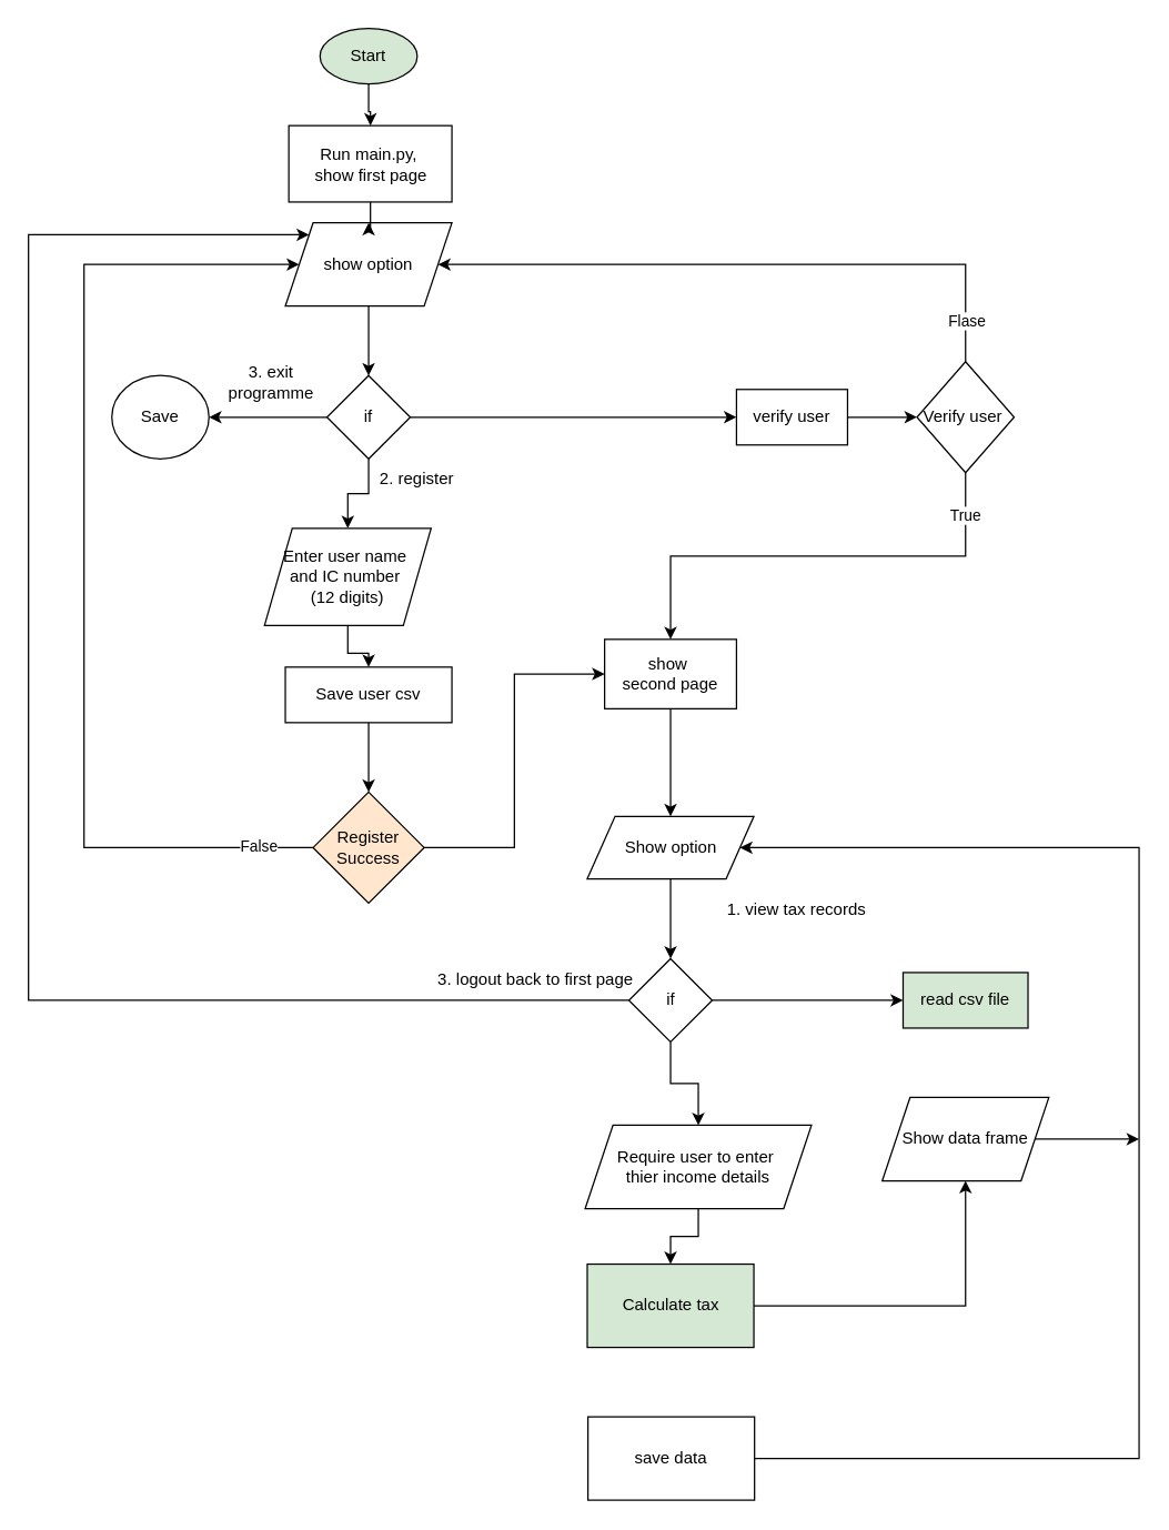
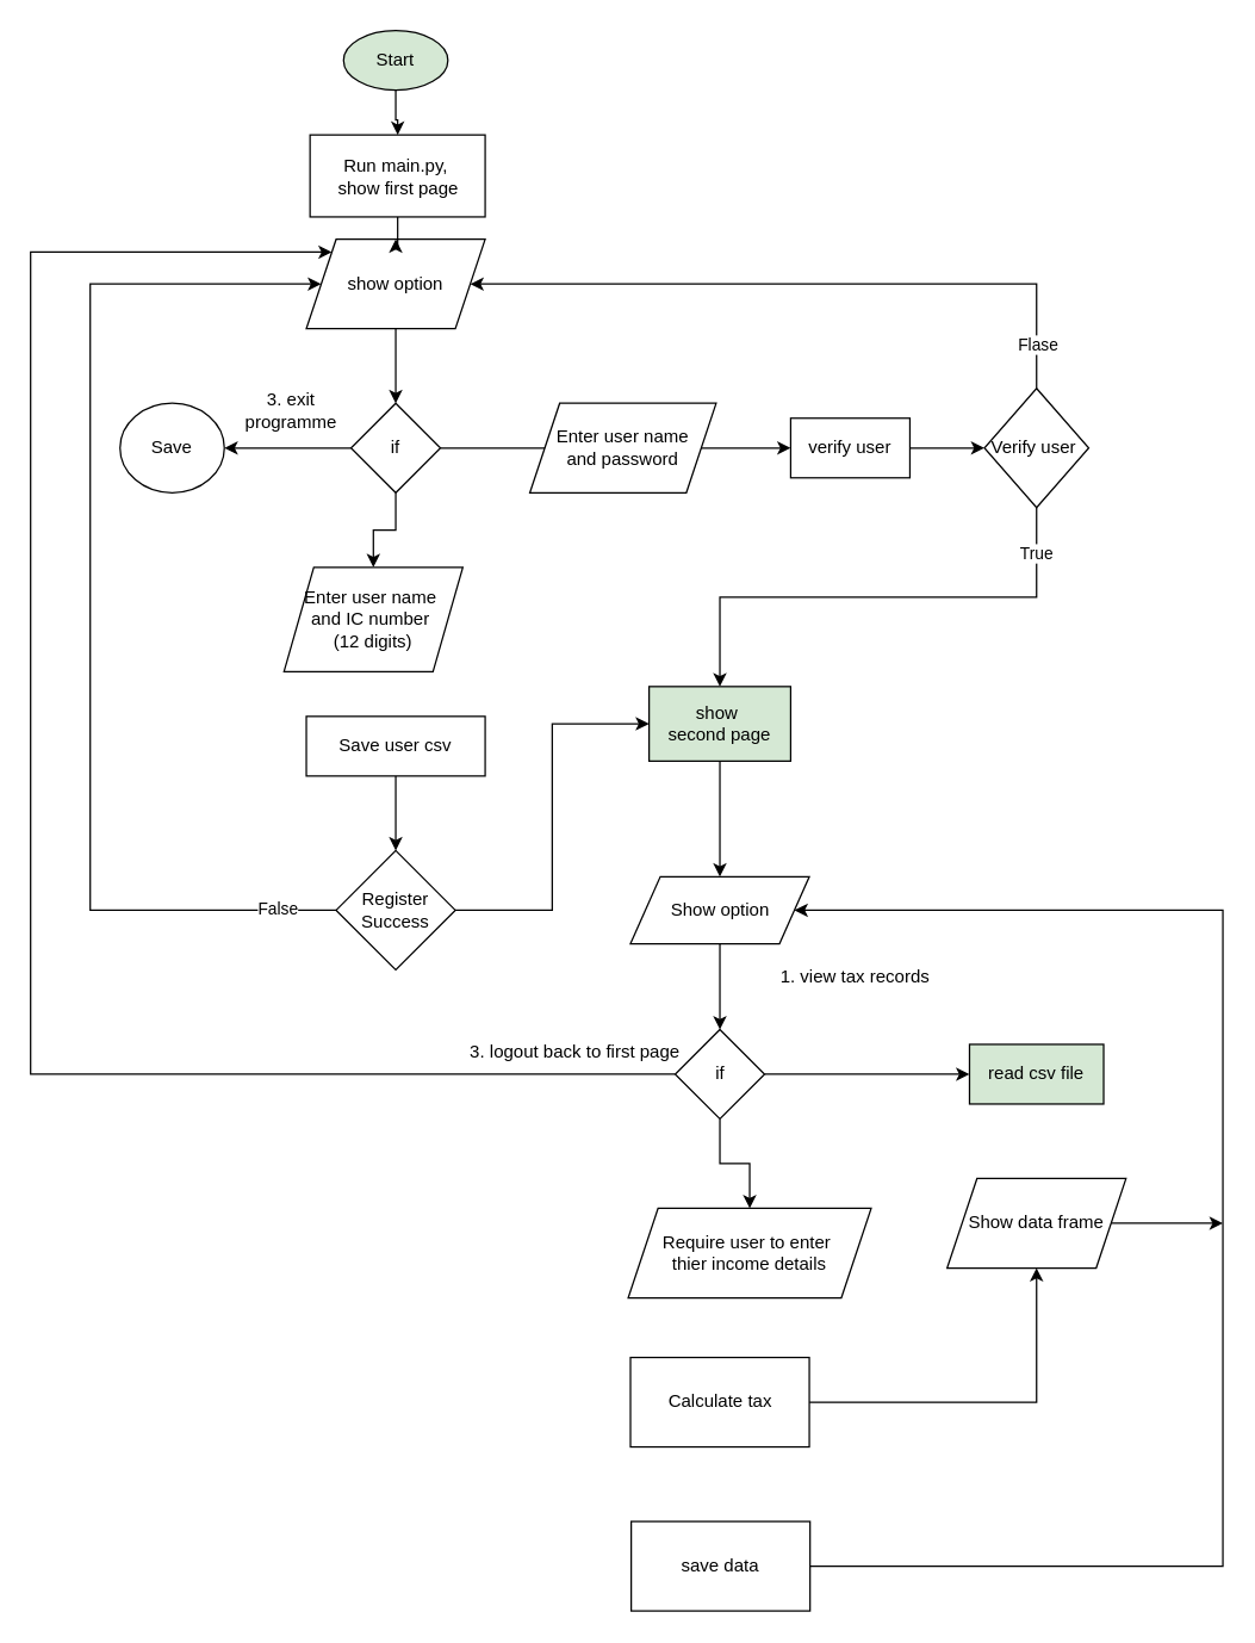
  <mxCell id="0" />
  <mxCell id="1" parent="0" />
  <mxCell id="2" style="edgeStyle=orthogonalEdgeStyle;rounded=0;orthogonalLoop=1;jettySize=auto;html=1;" edge="1" parent="1" source="3" target="21"><mxGeometry relative="1" as="geometry" /></mxCell>
  <mxCell id="3" value="Start" style="ellipse;whiteSpace=wrap;html=1;fillColor=#d5e8d4;" parent="1" vertex="1"><mxGeometry x="230" y="20" width="70" height="40" as="geometry" /></mxCell>
  <mxCell id="4" style="edgeStyle=orthogonalEdgeStyle;rounded=0;orthogonalLoop=1;jettySize=auto;html=1;" parent="1" source="6" target="12" edge="1"><mxGeometry relative="1" as="geometry"><mxPoint x="150" y="300" as="targetPoint" /></mxGeometry></mxCell>
  <mxCell id="5" style="edgeStyle=orthogonalEdgeStyle;rounded=0;orthogonalLoop=1;jettySize=auto;html=1;" edge="1" parent="1" source="6" target="23"><mxGeometry relative="1" as="geometry"><mxPoint x="265" y="380" as="targetPoint" /></mxGeometry></mxCell>
  <mxCell id="6" value="if" style="rhombus;whiteSpace=wrap;html=1;" parent="1" vertex="1"><mxGeometry x="235" y="270" width="60" height="60" as="geometry" /></mxCell>
  <mxCell id="7" style="edgeStyle=orthogonalEdgeStyle;rounded=0;orthogonalLoop=1;jettySize=auto;html=1;entryX=0.5;entryY=0;entryDx=0;entryDy=0;" parent="1" source="8" target="6" edge="1"><mxGeometry relative="1" as="geometry" /></mxCell>
  <mxCell id="8" value="show option" style="shape=parallelogram;perimeter=parallelogramPerimeter;whiteSpace=wrap;html=1;fixedSize=1;" parent="1" vertex="1"><mxGeometry x="205" y="160" width="120" height="60" as="geometry" /></mxCell>
  <mxCell id="9" value="" style="endArrow=classic;html=1;rounded=0;exitX=1;exitY=0.5;exitDx=0;exitDy=0;" parent="1" source="6" target="14" edge="1"><mxGeometry width="50" height="50" relative="1" as="geometry"><mxPoint x="295" y="300" as="sourcePoint" /><mxPoint x="370" y="300" as="targetPoint" /></mxGeometry></mxCell>
- <mxCell id="10" value="2. register" style="text;html=1;align=center;verticalAlign=middle;whiteSpace=wrap;rounded=0;" parent="1" vertex="1"><mxGeometry x="270" y="330" width="60" height="30" as="geometry" /></mxCell>
  <mxCell id="11" value="3. exit programme" style="text;html=1;align=center;verticalAlign=middle;whiteSpace=wrap;rounded=0;" parent="1" vertex="1"><mxGeometry x="165" y="260" width="60" height="30" as="geometry" /></mxCell>
  <mxCell id="12" value="Save" style="ellipse;whiteSpace=wrap;html=1;" parent="1" vertex="1"><mxGeometry x="80" y="270" width="70" height="60" as="geometry" /></mxCell>
  <mxCell id="13" style="edgeStyle=orthogonalEdgeStyle;rounded=0;orthogonalLoop=1;jettySize=auto;html=1;entryX=0;entryY=0.5;entryDx=0;entryDy=0;" edge="1" parent="1" source="14" target="19"><mxGeometry relative="1" as="geometry" /></mxCell>
  <mxCell id="14" value="verify user" style="rounded=0;whiteSpace=wrap;html=1;" parent="1" vertex="1"><mxGeometry x="530" y="280" width="80" height="40" as="geometry" /></mxCell>
  <mxCell id="15" style="edgeStyle=orthogonalEdgeStyle;rounded=0;orthogonalLoop=1;jettySize=auto;html=1;exitX=0.5;exitY=0;exitDx=0;exitDy=0;entryX=1;entryY=0.5;entryDx=0;entryDy=0;" parent="1" source="19" edge="1" target="8"><mxGeometry relative="1" as="geometry"><mxPoint x="270" y="240" as="targetPoint" /><Array as="points"><mxPoint x="695" y="190" /></Array><mxPoint x="720" y="210" as="sourcePoint" /></mxGeometry></mxCell>
  <mxCell id="16" value="Flase" style="edgeLabel;html=1;align=center;verticalAlign=middle;resizable=0;points=[];" parent="15" vertex="1" connectable="0"><mxGeometry x="-0.483" relative="1" as="geometry"><mxPoint x="46" y="40" as="offset" /></mxGeometry></mxCell>
  <mxCell id="17" value="" style="edgeStyle=orthogonalEdgeStyle;rounded=0;orthogonalLoop=1;jettySize=auto;html=1;entryX=0.5;entryY=0;entryDx=0;entryDy=0;" parent="1" source="19" target="32" edge="1"><mxGeometry relative="1" as="geometry"><mxPoint x="695" y="500" as="targetPoint" /><Array as="points"><mxPoint x="695" y="400" /><mxPoint x="483" y="400" /></Array></mxGeometry></mxCell>
  <mxCell id="18" value="True" style="edgeLabel;html=1;align=center;verticalAlign=middle;resizable=0;points=[];" parent="17" vertex="1" connectable="0"><mxGeometry x="-0.233" y="2" relative="1" as="geometry"><mxPoint x="67" y="-32" as="offset" /></mxGeometry></mxCell>
  <mxCell id="19" value="Verify user&amp;nbsp;" style="rhombus;whiteSpace=wrap;html=1;" parent="1" vertex="1"><mxGeometry x="660" y="260" width="70" height="80" as="geometry" /></mxCell>
  <mxCell id="20" style="edgeStyle=orthogonalEdgeStyle;rounded=0;orthogonalLoop=1;jettySize=auto;html=1;entryX=0.5;entryY=0;entryDx=0;entryDy=0;" edge="1" parent="1" source="21" target="8"><mxGeometry relative="1" as="geometry" /></mxCell>
  <mxCell id="21" value="Run main.py,&amp;nbsp;&lt;div&gt;show first page&lt;/div&gt;" style="rounded=0;whiteSpace=wrap;html=1;" vertex="1" parent="1"><mxGeometry x="207.5" y="90" width="117.5" height="55" as="geometry" /></mxCell>
- <mxCell id="22" style="edgeStyle=orthogonalEdgeStyle;rounded=0;orthogonalLoop=1;jettySize=auto;html=1;entryX=0.5;entryY=0;entryDx=0;entryDy=0;" edge="1" parent="1" source="23" target="30"><mxGeometry relative="1" as="geometry" /></mxCell>
  <mxCell id="23" value="Enter user name&amp;nbsp;&lt;div&gt;and IC number&amp;nbsp;&lt;/div&gt;&lt;div&gt;(12 digits)&lt;/div&gt;" style="shape=parallelogram;perimeter=parallelogramPerimeter;whiteSpace=wrap;html=1;fixedSize=1;" vertex="1" parent="1"><mxGeometry x="190" y="380" width="120" height="70" as="geometry" /></mxCell>
+ <mxCell id="24" value="Enter user name&lt;br&gt;and password" style="shape=parallelogram;perimeter=parallelogramPerimeter;whiteSpace=wrap;html=1;fixedSize=1;" vertex="1" parent="1"><mxGeometry x="355" y="270" width="125" height="60" as="geometry" /></mxCell>
  <mxCell id="25" style="edgeStyle=orthogonalEdgeStyle;rounded=0;orthogonalLoop=1;jettySize=auto;html=1;entryX=0;entryY=0.5;entryDx=0;entryDy=0;" edge="1" parent="1" source="28" target="8"><mxGeometry relative="1" as="geometry"><mxPoint x="30" y="190" as="targetPoint" /><Array as="points"><mxPoint x="60" y="610" /><mxPoint x="60" y="190" /></Array></mxGeometry></mxCell>
  <mxCell id="26" value="False&lt;div&gt;&lt;br&gt;&lt;/div&gt;" style="edgeLabel;html=1;align=center;verticalAlign=middle;resizable=0;points=[];" vertex="1" connectable="0" parent="25"><mxGeometry x="-0.892" y="5" relative="1" as="geometry"><mxPoint as="offset" /></mxGeometry></mxCell>
  <mxCell id="27" style="edgeStyle=orthogonalEdgeStyle;rounded=0;orthogonalLoop=1;jettySize=auto;html=1;entryX=0;entryY=0.5;entryDx=0;entryDy=0;" edge="1" parent="1" source="28" target="32"><mxGeometry relative="1" as="geometry"><mxPoint x="530" y="610" as="targetPoint" /></mxGeometry></mxCell>
- <mxCell id="28" value="Register Success" style="rhombus;whiteSpace=wrap;html=1;fillColor=#ffe6cc;" vertex="1" parent="1"><mxGeometry x="225" y="570" width="80" height="80" as="geometry" /></mxCell>
+ <mxCell id="28" value="Register Success" style="rhombus;whiteSpace=wrap;html=1;" vertex="1" parent="1"><mxGeometry x="225" y="570" width="80" height="80" as="geometry" /></mxCell>
  <mxCell id="29" style="edgeStyle=orthogonalEdgeStyle;rounded=0;orthogonalLoop=1;jettySize=auto;html=1;entryX=0.5;entryY=0;entryDx=0;entryDy=0;" edge="1" parent="1" source="30" target="28"><mxGeometry relative="1" as="geometry" /></mxCell>
  <mxCell id="30" value="Save user csv" style="rounded=0;whiteSpace=wrap;html=1;" vertex="1" parent="1"><mxGeometry x="205" y="480" width="120" height="40" as="geometry" /></mxCell>
  <mxCell id="31" value="" style="edgeStyle=orthogonalEdgeStyle;rounded=0;orthogonalLoop=1;jettySize=auto;html=1;" edge="1" parent="1" source="32" target="34"><mxGeometry relative="1" as="geometry" /></mxCell>
- <mxCell id="32" value="show&amp;nbsp;&lt;div&gt;second page&lt;/div&gt;" style="rounded=0;whiteSpace=wrap;html=1;" vertex="1" parent="1"><mxGeometry x="435" y="460" width="95" height="50" as="geometry" /></mxCell>
+ <mxCell id="32" value="show&amp;nbsp;&lt;div&gt;second page&lt;/div&gt;" style="rounded=0;whiteSpace=wrap;html=1;fillColor=#d5e8d4;" vertex="1" parent="1"><mxGeometry x="435" y="460" width="95" height="50" as="geometry" /></mxCell>
  <mxCell id="33" style="edgeStyle=orthogonalEdgeStyle;rounded=0;orthogonalLoop=1;jettySize=auto;html=1;" edge="1" parent="1" source="34" target="38"><mxGeometry relative="1" as="geometry" /></mxCell>
  <mxCell id="34" value="Show option" style="shape=parallelogram;perimeter=parallelogramPerimeter;whiteSpace=wrap;html=1;fixedSize=1;rounded=0;" vertex="1" parent="1"><mxGeometry x="422.5" y="587.5" width="120" height="45" as="geometry" /></mxCell>
  <mxCell id="35" style="edgeStyle=orthogonalEdgeStyle;rounded=0;orthogonalLoop=1;jettySize=auto;html=1;entryX=0;entryY=0;entryDx=0;entryDy=0;" edge="1" parent="1" source="38" target="8"><mxGeometry relative="1" as="geometry"><mxPoint x="295" y="720" as="targetPoint" /><Array as="points"><mxPoint x="20" y="720" /><mxPoint x="20" y="169" /></Array></mxGeometry></mxCell>
  <mxCell id="36" style="edgeStyle=orthogonalEdgeStyle;rounded=0;orthogonalLoop=1;jettySize=auto;html=1;" edge="1" parent="1" source="38"><mxGeometry relative="1" as="geometry"><mxPoint x="650" y="720" as="targetPoint" /></mxGeometry></mxCell>
  <mxCell id="37" style="edgeStyle=orthogonalEdgeStyle;rounded=0;orthogonalLoop=1;jettySize=auto;html=1;entryX=0.5;entryY=0;entryDx=0;entryDy=0;" edge="1" parent="1" source="38" target="47"><mxGeometry relative="1" as="geometry"><mxPoint x="340" y="780" as="targetPoint" /><Array as="points" /></mxGeometry></mxCell>
  <mxCell id="38" value="if" style="rhombus;whiteSpace=wrap;html=1;" vertex="1" parent="1"><mxGeometry x="452.5" y="690" width="60" height="60" as="geometry" /></mxCell>
  <mxCell id="39" value="3. logout back to first page" style="text;html=1;align=center;verticalAlign=middle;resizable=0;points=[];autosize=1;strokeColor=none;fillColor=none;" vertex="1" parent="1"><mxGeometry x="305" y="690" width="160" height="30" as="geometry" /></mxCell>
  <mxCell id="40" value="1. view tax records" style="text;html=1;align=center;verticalAlign=middle;resizable=0;points=[];autosize=1;strokeColor=none;fillColor=none;" vertex="1" parent="1"><mxGeometry x="512.5" y="640" width="120" height="30" as="geometry" /></mxCell>
  <mxCell id="41" value="read csv file" style="rounded=0;whiteSpace=wrap;html=1;fillColor=#d5e8d4;" vertex="1" parent="1"><mxGeometry x="650" y="700" width="90" height="40" as="geometry" /></mxCell>
  <mxCell id="42" style="edgeStyle=orthogonalEdgeStyle;rounded=0;orthogonalLoop=1;jettySize=auto;html=1;" edge="1" parent="1" source="43"><mxGeometry relative="1" as="geometry"><mxPoint x="820" y="820" as="targetPoint" /></mxGeometry></mxCell>
  <mxCell id="43" value="Show data frame" style="shape=parallelogram;perimeter=parallelogramPerimeter;whiteSpace=wrap;html=1;fixedSize=1;" vertex="1" parent="1"><mxGeometry x="635" y="790" width="120" height="60" as="geometry" /></mxCell>
  <mxCell id="44" style="edgeStyle=orthogonalEdgeStyle;rounded=0;orthogonalLoop=1;jettySize=auto;html=1;" edge="1" parent="1" source="45" target="43"><mxGeometry relative="1" as="geometry" /></mxCell>
- <mxCell id="45" value="Calculate tax" style="rounded=0;whiteSpace=wrap;html=1;fillColor=#d5e8d4;" vertex="1" parent="1"><mxGeometry x="422.5" y="910" width="120" height="60" as="geometry" /></mxCell>
- <mxCell id="46" style="edgeStyle=orthogonalEdgeStyle;rounded=0;orthogonalLoop=1;jettySize=auto;html=1;" edge="1" parent="1" source="47" target="45"><mxGeometry relative="1" as="geometry" /></mxCell>
+ <mxCell id="45" value="Calculate tax" style="rounded=0;whiteSpace=wrap;html=1;" vertex="1" parent="1"><mxGeometry x="422.5" y="910" width="120" height="60" as="geometry" /></mxCell>
  <mxCell id="47" value="Require user to enter&amp;nbsp;&lt;div&gt;thier income details&lt;/div&gt;" style="shape=parallelogram;perimeter=parallelogramPerimeter;whiteSpace=wrap;html=1;fixedSize=1;" vertex="1" parent="1"><mxGeometry x="421" y="810" width="163" height="60" as="geometry" /></mxCell>
  <mxCell id="48" style="edgeStyle=orthogonalEdgeStyle;rounded=0;orthogonalLoop=1;jettySize=auto;html=1;entryX=1;entryY=0.5;entryDx=0;entryDy=0;" edge="1" parent="1" source="49" target="34"><mxGeometry relative="1" as="geometry"><Array as="points"><mxPoint x="820" y="1050" /><mxPoint x="820" y="610" /></Array></mxGeometry></mxCell>
  <mxCell id="49" value="save data" style="rounded=0;whiteSpace=wrap;html=1;" vertex="1" parent="1"><mxGeometry x="423" y="1020" width="120" height="60" as="geometry" /></mxCell>
